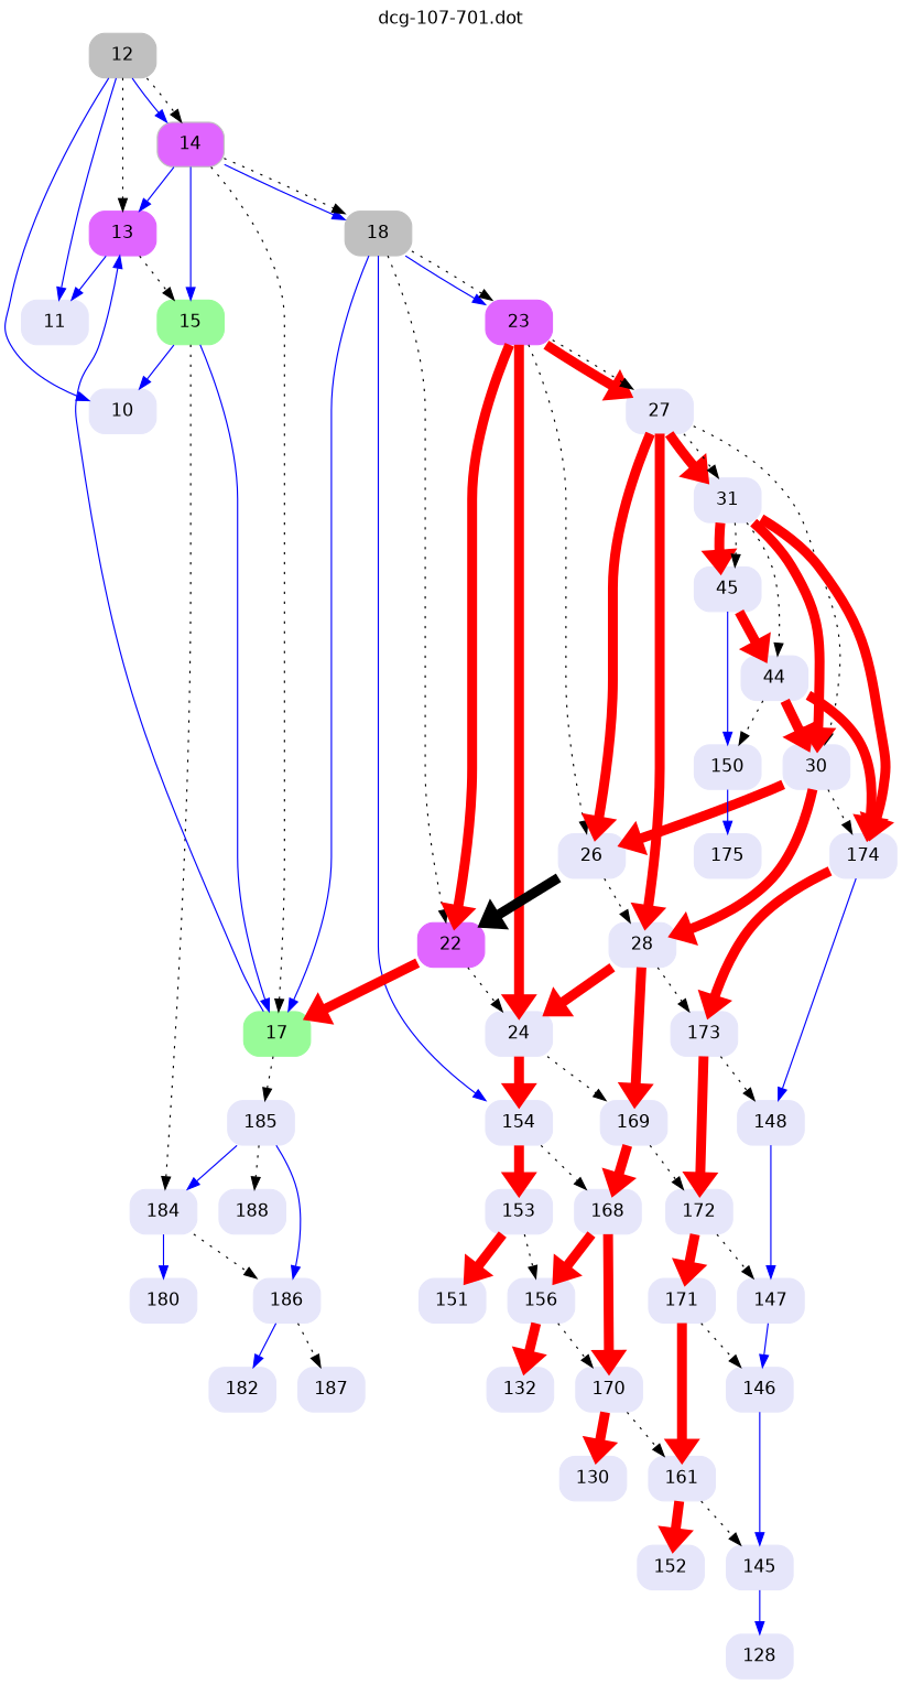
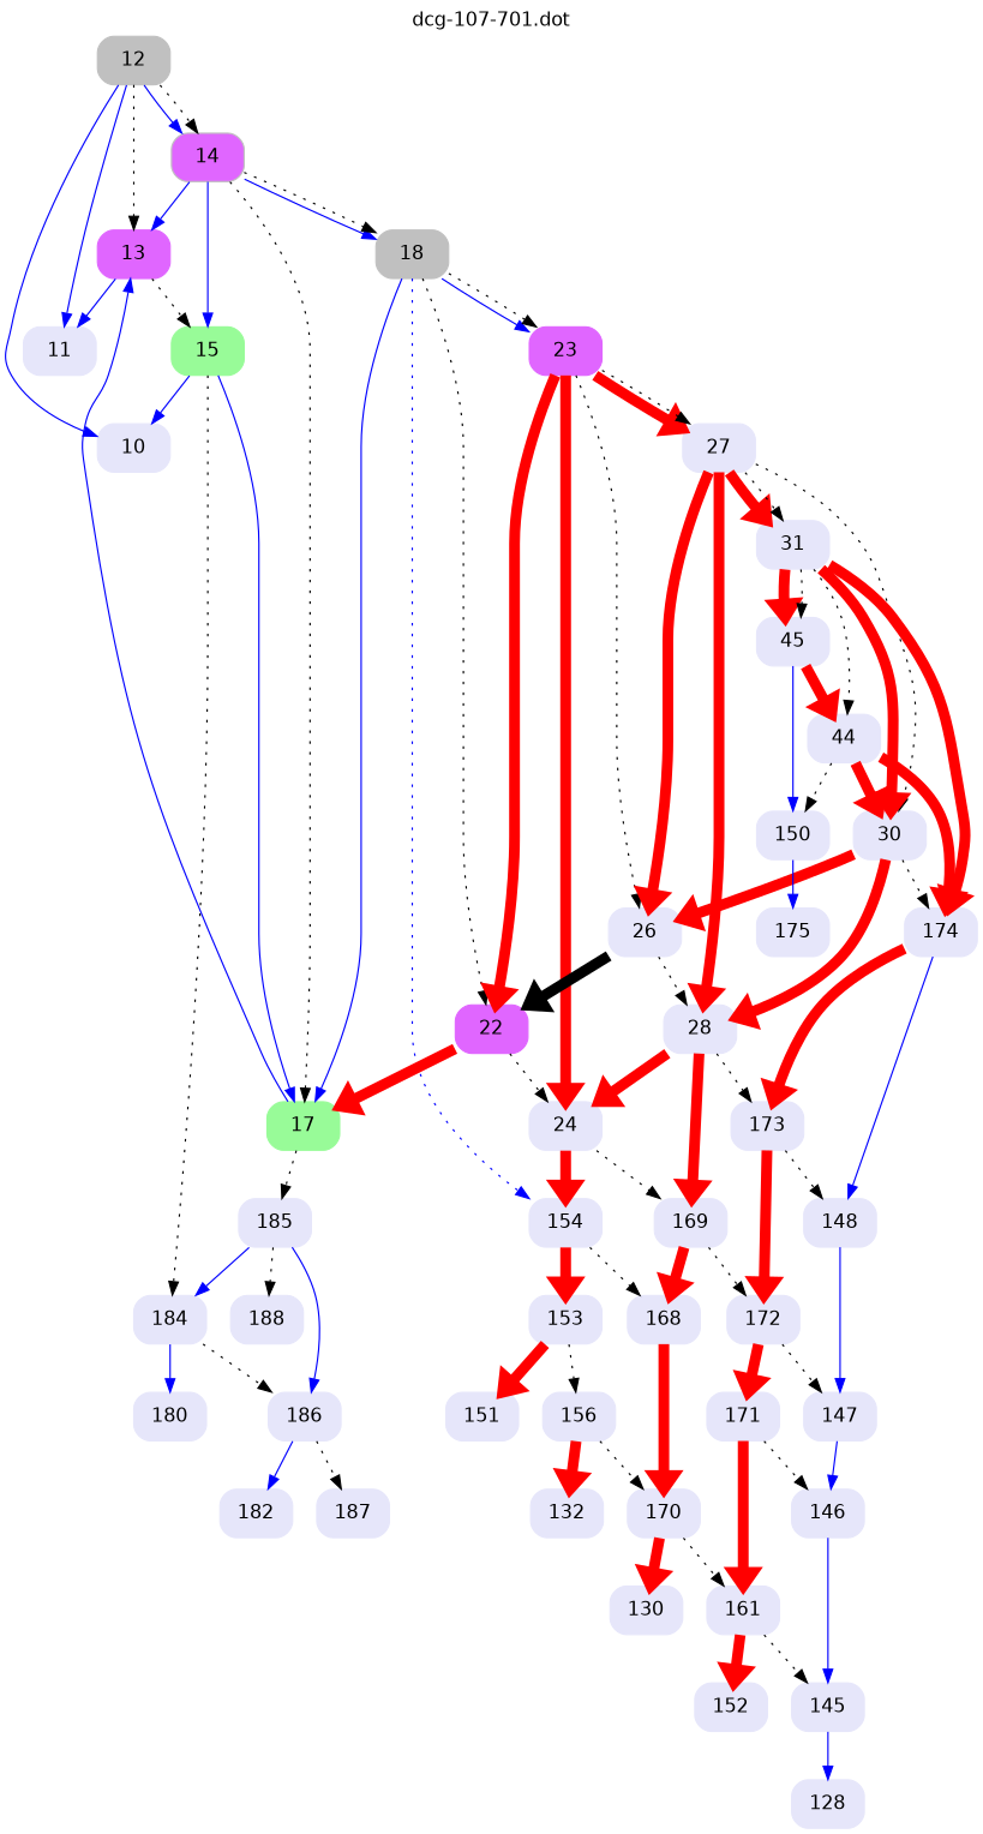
  digraph {
    fontname="DejaVu Sans"
    label="dcg-107-701.dot"
    labelloc=t
    node [color=lavender fontname="DejaVu Sans" shape=box style="rounded,filled"]
    edge [fontname="DejaVu Sans"]
    n1 [color=grey label=12]
    n2 [label=11]
    n3 [label=10]
    n4 [color=grey fillcolor=mediumorchid1 label=14]
    n5 [color=mediumorchid1 label=13]
    n6 [color=palegreen label=15]
    n7 [color=grey label=18]
    n8 [color=palegreen label=17]
    n9 [label=184]
    n10 [label=154]
    n11 [color=mediumorchid1 label=23]
    n12 [color=mediumorchid1 label=22]
    n13 [label=185]
    n14 [label=186]
    n15 [label=180]
    n16 [label=168]
    n17 [label=153]
    n18 [label=24]
    n19 [label=27]
    n20 [label=26]
    n21 [label=188]
    n22 [label=156]
    n23 [label=170]
    n24 [label=151]
    n25 [label=169]
    n26 [label=28]
    n27 [label=31]
    n28 [label=30]
    n29 [label=172]
    n30 [label=173]
    n31 [label=174]
    n32 [label=45]
    n33 [label=44]
    n34 [label=148]
    n35 [label=150]
    n36 [label=147]
    n37 [label=175]
    n38 [label=171]
    n39 [label=146]
    n40 [label=145]
    n41 [label=128]
    n42 [label=161]
    n43 [label=152]
    n44 [label=132]
    n45 [label=130]
    n46 [label=182]
    n47 [label=187]
    n1 -> n2 [color=blue penwidth=1]
    n1 -> n3 [color=blue penwidth=1]
    n1 -> n4 [color=blue penwidth=1]
    n1 -> n4 [style=dotted]
    n1 -> n5 [style=dotted]
    n4 -> n5 [color=blue penwidth=1]
    n4 -> n6 [color=blue penwidth=1]
    n4 -> n7 [color=blue penwidth=1]
    n4 -> n7 [style=dotted]
    n4 -> n8 [style=dotted]
    n5 -> n2 [color=blue penwidth=1]
    n5 -> n6 [style=dotted]
    n6 -> n3 [color=blue penwidth=1]
    n6 -> n8 [color=blue penwidth=1]
    n6 -> n9 [style=dotted]
    n7 -> n8 [color=blue penwidth=1]
-   n7 -> n10 [color=blue penwidth=1]
+   n7 -> n10 [color=blue penwidth=1 style=dotted]
    n7 -> n11 [color=blue penwidth=1]
    n7 -> n11 [style=dotted]
    n7 -> n12 [style=dotted]
    n8 -> n5 [color=blue penwidth=1]
    n8 -> n13 [style=dotted]
    n9 -> n14 [style=dotted]
    n9 -> n15 [color=blue penwidth=1]
    n10 -> n16 [style=dotted]
    n10 -> n17 [color=red penwidth=8]
    n11 -> n12 [color=red penwidth=8]
    n11 -> n18 [color=red penwidth=8]
    n11 -> n19 [color=red penwidth=8]
    n11 -> n19 [style=dotted]
    n11 -> n20 [style=dotted]
    n12 -> n8 [color=red penwidth=8]
    n12 -> n18 [style=dotted]
    n13 -> n9 [color=blue penwidth=1]
    n13 -> n14 [color=blue penwidth=1]
    n13 -> n21 [style=dotted]
    n14 -> n46 [color=blue penwidth=1]
    n14 -> n47 [style=dotted]
-   n16 -> n22 [color=red penwidth=8]
    n16 -> n23 [color=red penwidth=8]
    n17 -> n22 [style=dotted]
    n17 -> n24 [color=red penwidth=8]
    n18 -> n10 [color=red penwidth=8]
    n18 -> n25 [style=dotted]
    n19 -> n20 [color=red penwidth=8]
    n19 -> n26 [color=red penwidth=8]
    n19 -> n27 [color=red penwidth=8]
    n19 -> n27 [style=dotted]
    n19 -> n28 [style=dotted]
    n20 -> n12 [color=black penwidth=8]
    n20 -> n26 [style=dotted]
    n22 -> n23 [style=dotted]
    n22 -> n44 [color=red penwidth=8]
    n23 -> n42 [style=dotted]
    n23 -> n45 [color=red penwidth=8]
    n25 -> n16 [color=red penwidth=8]
    n25 -> n29 [style=dotted]
    n26 -> n18 [color=red penwidth=8]
    n26 -> n25 [color=red penwidth=8]
    n26 -> n30 [style=dotted]
    n27 -> n28 [color=red penwidth=8]
    n27 -> n31 [color=red penwidth=8]
    n27 -> n32 [color=red penwidth=8]
    n27 -> n32 [style=dotted]
    n27 -> n33 [style=dotted]
    n28 -> n20 [color=red penwidth=8]
    n28 -> n26 [color=red penwidth=8]
    n28 -> n31 [style=dotted]
    n29 -> n36 [style=dotted]
    n29 -> n38 [color=red penwidth=8]
    n30 -> n29 [color=red penwidth=8]
    n30 -> n34 [style=dotted]
    n31 -> n30 [color=red penwidth=8]
    n31 -> n34 [color=blue penwidth=1]
    n32 -> n33 [color=red penwidth=8]
    n32 -> n35 [color=blue penwidth=1]
    n33 -> n28 [color=red penwidth=8]
    n33 -> n31 [color=red penwidth=8]
    n33 -> n35 [style=dotted]
    n34 -> n36 [color=blue penwidth=1]
    n35 -> n37 [color=blue penwidth=1]
    n36 -> n39 [color=blue penwidth=1]
    n38 -> n39 [style=dotted]
    n38 -> n42 [color=red penwidth=8]
    n39 -> n40 [color=blue penwidth=1]
    n40 -> n41 [color=blue penwidth=1]
    n42 -> n40 [style=dotted]
    n42 -> n43 [color=red penwidth=8]
  }
